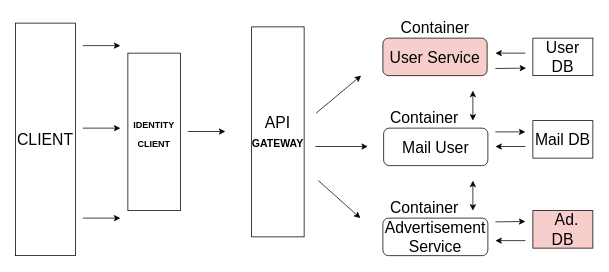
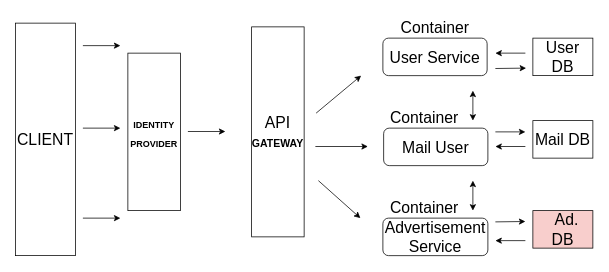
  <mxCell id="0" />
  <mxCell id="1" parent="0" />
  <mxCell id="2" value="CLIENT" style="rounded=0;whiteSpace=wrap;html=1;fontSize=21;" parent="1" vertex="1"><mxGeometry x="20" y="30" width="80" height="310" as="geometry" /></mxCell>
  <mxCell id="3" value="" style="endArrow=classic;html=1;fontSize=21;" edge="1" parent="1"><mxGeometry width="50" height="50" relative="1" as="geometry"><mxPoint x="110" y="60" as="sourcePoint" /><mxPoint x="160" y="60" as="targetPoint" /></mxGeometry></mxCell>
  <mxCell id="4" value="" style="endArrow=classic;html=1;fontSize=21;" edge="1" parent="1"><mxGeometry width="50" height="50" relative="1" as="geometry"><mxPoint x="110" y="170" as="sourcePoint" /><mxPoint x="160" y="170" as="targetPoint" /></mxGeometry></mxCell>
  <mxCell id="5" value="" style="endArrow=classic;html=1;fontSize=21;" edge="1" parent="1"><mxGeometry width="50" height="50" relative="1" as="geometry"><mxPoint x="110" y="290" as="sourcePoint" /><mxPoint x="160" y="290" as="targetPoint" /></mxGeometry></mxCell>
  <mxCell id="6" value="API &lt;font size=&quot;1&quot;&gt;&lt;b style=&quot;font-size: 14px&quot;&gt;GATEWAY&lt;/b&gt;&lt;/font&gt;" style="rounded=0;whiteSpace=wrap;html=1;fontSize=21;" vertex="1" parent="1"><mxGeometry x="335" y="35" width="70" height="280" as="geometry" /></mxCell>
  <mxCell id="7" value="" style="endArrow=classic;html=1;fontSize=21;" edge="1" parent="1"><mxGeometry width="50" height="50" relative="1" as="geometry"><mxPoint x="421" y="150" as="sourcePoint" /><mxPoint x="481" y="100" as="targetPoint" /><Array as="points" /></mxGeometry></mxCell>
  <mxCell id="8" value="" style="endArrow=classic;html=1;fontSize=21;" edge="1" parent="1"><mxGeometry width="50" height="50" relative="1" as="geometry"><mxPoint x="420" y="194.5" as="sourcePoint" /><mxPoint x="490" y="194.5" as="targetPoint" /><Array as="points" /></mxGeometry></mxCell>
  <mxCell id="9" value="" style="endArrow=classic;html=1;fontSize=21;" edge="1" parent="1"><mxGeometry width="50" height="50" relative="1" as="geometry"><mxPoint x="424" y="240" as="sourcePoint" /><mxPoint x="480" y="290" as="targetPoint" /><Array as="points" /></mxGeometry></mxCell>
- <mxCell id="10" value="User Service" style="rounded=1;whiteSpace=wrap;html=1;fontSize=21;fillColor=#f8cecc;" vertex="1" parent="1"><mxGeometry x="510" y="50" width="139" height="50" as="geometry" /></mxCell>
+ <mxCell id="10" value="User Service" style="rounded=1;whiteSpace=wrap;html=1;fontSize=21;" vertex="1" parent="1"><mxGeometry x="510" y="50" width="139" height="50" as="geometry" /></mxCell>
  <mxCell id="11" value="Mail User" style="rounded=1;whiteSpace=wrap;html=1;fontSize=21;" vertex="1" parent="1"><mxGeometry x="511" y="170" width="139" height="50" as="geometry" /></mxCell>
  <mxCell id="12" value="Advertisement Service" style="rounded=1;whiteSpace=wrap;html=1;fontSize=21;" vertex="1" parent="1"><mxGeometry x="510" y="290" width="140" height="50" as="geometry" /></mxCell>
  <mxCell id="13" value="" style="endArrow=classic;html=1;fontSize=21;" edge="1" parent="1"><mxGeometry width="50" height="50" relative="1" as="geometry"><mxPoint x="660" y="90.5" as="sourcePoint" /><mxPoint x="701" y="90" as="targetPoint" /></mxGeometry></mxCell>
  <mxCell id="14" value="" style="endArrow=classic;html=1;fontSize=21;" edge="1" parent="1"><mxGeometry width="50" height="50" relative="1" as="geometry"><mxPoint x="660" y="175" as="sourcePoint" /><mxPoint x="700" y="175" as="targetPoint" /></mxGeometry></mxCell>
  <mxCell id="15" value="" style="endArrow=classic;html=1;fontSize=21;" edge="1" parent="1"><mxGeometry width="50" height="50" relative="1" as="geometry"><mxPoint x="660" y="295" as="sourcePoint" /><mxPoint x="700" y="294.5" as="targetPoint" /></mxGeometry></mxCell>
  <mxCell id="16" value="User DB" style="rounded=0;whiteSpace=wrap;html=1;fontSize=21;" vertex="1" parent="1"><mxGeometry x="710" y="50" width="80" height="50" as="geometry" /></mxCell>
  <mxCell id="17" value="Mail DB" style="rounded=0;whiteSpace=wrap;html=1;fontSize=21;" vertex="1" parent="1"><mxGeometry x="710" y="160" width="80" height="50" as="geometry" /></mxCell>
  <mxCell id="18" value="&amp;nbsp; Ad. &lt;br&gt;DB" style="rounded=0;whiteSpace=wrap;html=1;fontSize=21;fillColor=#f8cecc;" vertex="1" parent="1"><mxGeometry x="710" y="280" width="80" height="50" as="geometry" /></mxCell>
- <mxCell id="19" value="&lt;font style=&quot;font-size: 12px&quot;&gt;&lt;b&gt;IDENTITY CLIENT&lt;/b&gt;&lt;/font&gt;" style="rounded=0;whiteSpace=wrap;html=1;fontSize=21;" vertex="1" parent="1"><mxGeometry x="170" y="70" width="70" height="210" as="geometry" /></mxCell>
+ <mxCell id="19" value="&lt;font style=&quot;font-size: 12px&quot;&gt;&lt;b&gt;IDENTITY PROVIDER&lt;/b&gt;&lt;/font&gt;" style="rounded=0;whiteSpace=wrap;html=1;fontSize=21;" vertex="1" parent="1"><mxGeometry x="170" y="70" width="70" height="210" as="geometry" /></mxCell>
  <mxCell id="20" value="" style="endArrow=classic;html=1;fontSize=21;" edge="1" parent="1"><mxGeometry width="50" height="50" relative="1" as="geometry"><mxPoint x="250" y="174.5" as="sourcePoint" /><mxPoint x="300" y="174.5" as="targetPoint" /></mxGeometry></mxCell>
  <mxCell id="21" value="&amp;nbsp; &amp;nbsp; &amp;nbsp; &amp;nbsp; &amp;nbsp; Container" style="text;html=1;align=center;verticalAlign=middle;resizable=0;points=[];autosize=1;fontSize=21;" vertex="1" parent="1"><mxGeometry x="470" y="20" width="160" height="30" as="geometry" /></mxCell>
  <mxCell id="22" value="Container" style="text;html=1;align=center;verticalAlign=middle;resizable=0;points=[];autosize=1;fontSize=21;" vertex="1" parent="1"><mxGeometry x="510" y="140" width="110" height="30" as="geometry" /></mxCell>
  <mxCell id="23" value="Container" style="text;html=1;align=center;verticalAlign=middle;resizable=0;points=[];autosize=1;fontSize=21;" vertex="1" parent="1"><mxGeometry x="510" y="260" width="110" height="30" as="geometry" /></mxCell>
  <mxCell id="24" value="" style="endArrow=classic;startArrow=classic;html=1;fontSize=21;" edge="1" parent="1"><mxGeometry width="50" height="50" relative="1" as="geometry"><mxPoint x="630" y="160" as="sourcePoint" /><mxPoint x="630" y="120" as="targetPoint" /></mxGeometry></mxCell>
  <mxCell id="25" value="" style="endArrow=classic;startArrow=classic;html=1;fontSize=21;" edge="1" parent="1"><mxGeometry width="50" height="50" relative="1" as="geometry"><mxPoint x="630" y="280" as="sourcePoint" /><mxPoint x="630" y="240" as="targetPoint" /></mxGeometry></mxCell>
  <mxCell id="26" value="" style="endArrow=classic;html=1;fontSize=21;" edge="1" parent="1"><mxGeometry width="50" height="50" relative="1" as="geometry"><mxPoint x="700" y="70" as="sourcePoint" /><mxPoint x="660" y="70" as="targetPoint" /></mxGeometry></mxCell>
  <mxCell id="27" value="" style="endArrow=classic;html=1;fontSize=21;" edge="1" parent="1"><mxGeometry width="50" height="50" relative="1" as="geometry"><mxPoint x="700" y="194.5" as="sourcePoint" /><mxPoint x="660" y="194.5" as="targetPoint" /></mxGeometry></mxCell>
  <mxCell id="28" value="" style="endArrow=classic;html=1;fontSize=21;" edge="1" parent="1"><mxGeometry width="50" height="50" relative="1" as="geometry"><mxPoint x="700" y="320" as="sourcePoint" /><mxPoint x="660" y="320" as="targetPoint" /></mxGeometry></mxCell>
